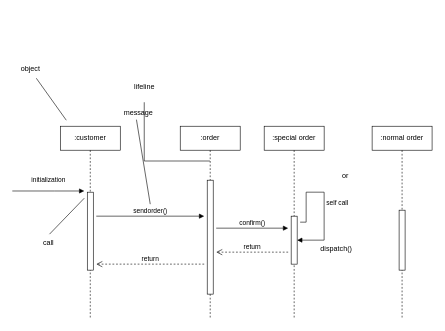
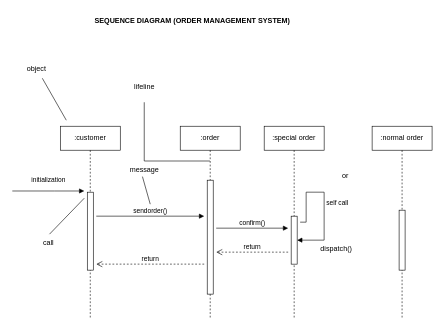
  <mxCell id="0" />
  <mxCell id="1" parent="0" />
  <mxCell id="2" value=":order" style="shape=umlLifeline;perimeter=lifelinePerimeter;whiteSpace=wrap;html=1;container=1;dropTarget=0;collapsible=0;recursiveResize=0;outlineConnect=0;portConstraint=eastwest;newEdgeStyle={&quot;curved&quot;:0,&quot;rounded&quot;:0};" vertex="1" parent="1"><mxGeometry x="300" y="210" width="100" height="320" as="geometry" /></mxCell>
  <mxCell id="3" value="" style="html=1;points=[[0,0,0,0,5],[0,1,0,0,-5],[1,0,0,0,5],[1,1,0,0,-5]];perimeter=orthogonalPerimeter;outlineConnect=0;targetShapes=umlLifeline;portConstraint=eastwest;newEdgeStyle={&quot;curved&quot;:0,&quot;rounded&quot;:0};" vertex="1" parent="2"><mxGeometry x="45" y="90" width="10" height="190" as="geometry" /></mxCell>
  <mxCell id="4" value=":special order" style="shape=umlLifeline;whiteSpace=wrap;html=1;container=1;dropTarget=0;collapsible=0;recursiveResize=0;outlineConnect=0;portConstraint=eastwest;newEdgeStyle={&quot;curved&quot;:0,&quot;rounded&quot;:0};targetShapes=umlLifeline;participant=label;points=[[0,0,0,0,5],[0,1,0,0,-5],[1,0,0,0,5],[1,1,0,0,-5]];perimeter=rectanglePerimeter;" vertex="1" parent="1"><mxGeometry x="440" y="210" width="100" height="320" as="geometry" /></mxCell>
  <mxCell id="5" value="" style="html=1;points=[[0,0,0,0,5],[0,1,0,0,-5],[1,0,0,0,5],[1,1,0,0,-5]];perimeter=orthogonalPerimeter;outlineConnect=0;targetShapes=umlLifeline;portConstraint=eastwest;newEdgeStyle={&quot;curved&quot;:0,&quot;rounded&quot;:0};" vertex="1" parent="4"><mxGeometry x="45" y="150" width="10" height="80" as="geometry" /></mxCell>
  <mxCell id="6" value="self call" style="html=1;align=left;spacingLeft=2;endArrow=block;rounded=0;edgeStyle=orthogonalEdgeStyle;curved=0;rounded=0;" edge="1" parent="4" target="5"><mxGeometry relative="1" as="geometry"><mxPoint x="60" y="160" as="sourcePoint" /><Array as="points"><mxPoint x="70" y="160" /><mxPoint x="70" y="110" /><mxPoint x="100" y="110" /><mxPoint x="100" y="190" /></Array></mxGeometry></mxCell>
  <mxCell id="7" value=":normal order" style="shape=umlLifeline;perimeter=lifelinePerimeter;whiteSpace=wrap;html=1;container=1;dropTarget=0;collapsible=0;recursiveResize=0;outlineConnect=0;portConstraint=eastwest;newEdgeStyle={&quot;curved&quot;:0,&quot;rounded&quot;:0};" vertex="1" parent="1"><mxGeometry x="620" y="210" width="100" height="320" as="geometry" /></mxCell>
  <mxCell id="8" value="" style="html=1;points=[[0,0,0,0,5],[0,1,0,0,-5],[1,0,0,0,5],[1,1,0,0,-5]];perimeter=orthogonalPerimeter;outlineConnect=0;targetShapes=umlLifeline;portConstraint=eastwest;newEdgeStyle={&quot;curved&quot;:0,&quot;rounded&quot;:0};" vertex="1" parent="7"><mxGeometry x="45" y="140" width="10" height="100" as="geometry" /></mxCell>
  <mxCell id="9" value=":customer" style="shape=umlLifeline;perimeter=lifelinePerimeter;whiteSpace=wrap;html=1;container=1;dropTarget=0;collapsible=0;recursiveResize=0;outlineConnect=0;portConstraint=eastwest;newEdgeStyle={&quot;curved&quot;:0,&quot;rounded&quot;:0};" vertex="1" parent="1"><mxGeometry x="100" y="210" width="100" height="320" as="geometry" /></mxCell>
  <mxCell id="10" value="" style="html=1;points=[[0,0,0,0,5],[0,1,0,0,-5],[1,0,0,0,5],[1,1,0,0,-5]];perimeter=orthogonalPerimeter;outlineConnect=0;targetShapes=umlLifeline;portConstraint=eastwest;newEdgeStyle={&quot;curved&quot;:0,&quot;rounded&quot;:0};" vertex="1" parent="9"><mxGeometry x="45" y="110" width="10" height="130" as="geometry" /></mxCell>
  <mxCell id="11" value="or" style="text;html=1;align=center;verticalAlign=middle;resizable=0;points=[];autosize=1;strokeColor=none;fillColor=none;" vertex="1" parent="1"><mxGeometry x="560" y="278" width="30" height="30" as="geometry" /></mxCell>
- <mxCell id="12" value="object" style="text;html=1;align=center;verticalAlign=middle;resizable=0;points=[];autosize=1;strokeColor=none;fillColor=none;" vertex="1" parent="1"><mxGeometry x="20" y="100" width="60" height="30" as="geometry" /></mxCell>
+ <mxCell id="12" value="object" style="text;html=1;align=center;verticalAlign=middle;resizable=0;points=[];autosize=1;strokeColor=none;fillColor=none;" vertex="1" parent="1"><mxGeometry x="30" y="100" width="60" height="30" as="geometry" /></mxCell>
  <mxCell id="13" value="return" style="html=1;verticalAlign=bottom;endArrow=open;dashed=1;endSize=8;curved=0;rounded=0;" edge="1" parent="1"><mxGeometry relative="1" as="geometry"><mxPoint x="340" y="440" as="sourcePoint" /><mxPoint x="160" y="440" as="targetPoint" /><Array as="points"><mxPoint x="240" y="440" /></Array></mxGeometry></mxCell>
  <mxCell id="14" value="sendorder()" style="html=1;verticalAlign=bottom;endArrow=block;curved=0;rounded=0;" edge="1" parent="1"><mxGeometry width="80" relative="1" as="geometry"><mxPoint x="160" y="360" as="sourcePoint" /><mxPoint x="340" y="360" as="targetPoint" /></mxGeometry></mxCell>
  <mxCell id="15" value="confirm()" style="html=1;verticalAlign=bottom;endArrow=block;curved=0;rounded=0;" edge="1" parent="1"><mxGeometry width="80" relative="1" as="geometry"><mxPoint x="360" y="380" as="sourcePoint" /><mxPoint x="480" y="380" as="targetPoint" /></mxGeometry></mxCell>
  <mxCell id="16" value="return" style="html=1;verticalAlign=bottom;endArrow=open;dashed=1;endSize=8;curved=0;rounded=0;" edge="1" parent="1"><mxGeometry relative="1" as="geometry"><mxPoint x="480" y="420" as="sourcePoint" /><mxPoint x="360" y="420" as="targetPoint" /></mxGeometry></mxCell>
  <mxCell id="17" value="lifeline" style="text;html=1;align=center;verticalAlign=middle;resizable=0;points=[];autosize=1;strokeColor=none;fillColor=none;" vertex="1" parent="1"><mxGeometry x="210" y="130" width="60" height="30" as="geometry" /></mxCell>
  <mxCell id="18" value="call" style="text;html=1;align=center;verticalAlign=middle;resizable=0;points=[];autosize=1;strokeColor=none;fillColor=none;" vertex="1" parent="1"><mxGeometry x="60" y="390" width="40" height="30" as="geometry" /></mxCell>
- <mxCell id="19" value="message" style="text;html=1;align=center;verticalAlign=middle;resizable=0;points=[];autosize=1;strokeColor=none;fillColor=none;" vertex="1" parent="1"><mxGeometry x="195" y="173" width="70" height="30" as="geometry" /></mxCell>
+ <mxCell id="19" value="message" style="text;html=1;align=center;verticalAlign=middle;resizable=0;points=[];autosize=1;strokeColor=none;fillColor=none;" vertex="1" parent="1"><mxGeometry x="205" y="268" width="70" height="30" as="geometry" /></mxCell>
  <mxCell id="20" value="dispatch()" style="text;html=1;align=center;verticalAlign=middle;resizable=0;points=[];autosize=1;strokeColor=none;fillColor=none;" vertex="1" parent="1"><mxGeometry x="520" y="400" width="80" height="30" as="geometry" /></mxCell>
  <mxCell id="21" value="" style="endArrow=none;html=1;rounded=0;exitX=0.55;exitY=0;exitDx=0;exitDy=0;exitPerimeter=0;" edge="1" parent="1" source="18"><mxGeometry width="50" height="50" relative="1" as="geometry"><mxPoint x="90" y="380" as="sourcePoint" /><mxPoint x="140" y="330" as="targetPoint" /></mxGeometry></mxCell>
  <mxCell id="22" value="initialization" style="html=1;verticalAlign=bottom;endArrow=block;curved=0;rounded=0;" edge="1" parent="1"><mxGeometry y="10" width="80" relative="1" as="geometry"><mxPoint x="20" y="318" as="sourcePoint" /><mxPoint x="140" y="318" as="targetPoint" /><Array as="points"><mxPoint x="90" y="318" /></Array><mxPoint as="offset" /></mxGeometry></mxCell>
  <mxCell id="23" value="" style="endArrow=none;html=1;rounded=0;entryX=0.667;entryY=1;entryDx=0;entryDy=0;entryPerimeter=0;" edge="1" parent="1" target="12"><mxGeometry width="50" height="50" relative="1" as="geometry"><mxPoint x="110" y="200" as="sourcePoint" /><mxPoint x="160" y="150" as="targetPoint" /></mxGeometry></mxCell>
  <mxCell id="24" value="" style="endArrow=none;html=1;rounded=0;entryX=0.457;entryY=0.867;entryDx=0;entryDy=0;entryPerimeter=0;" edge="1" parent="1" target="19"><mxGeometry width="50" height="50" relative="1" as="geometry"><mxPoint x="250" y="340" as="sourcePoint" /><mxPoint x="270" y="290" as="targetPoint" /></mxGeometry></mxCell>
  <mxCell id="25" value="" style="endArrow=none;html=1;rounded=0;" edge="1" parent="1" source="2"><mxGeometry width="50" height="50" relative="1" as="geometry"><mxPoint x="320" y="268" as="sourcePoint" /><mxPoint x="240" y="170" as="targetPoint" /><Array as="points"><mxPoint x="240" y="268" /></Array></mxGeometry></mxCell>
+ <mxCell id="26" value="SEQUENCE DIAGRAM (ORDER MANAGEMENT SYSTEM)" style="text;html=1;align=center;verticalAlign=middle;resizable=0;points=[];autosize=1;strokeColor=none;fillColor=none;fontStyle=1" vertex="1" parent="1"><mxGeometry x="145" y="20" width="350" height="30" as="geometry" /></mxCell>
